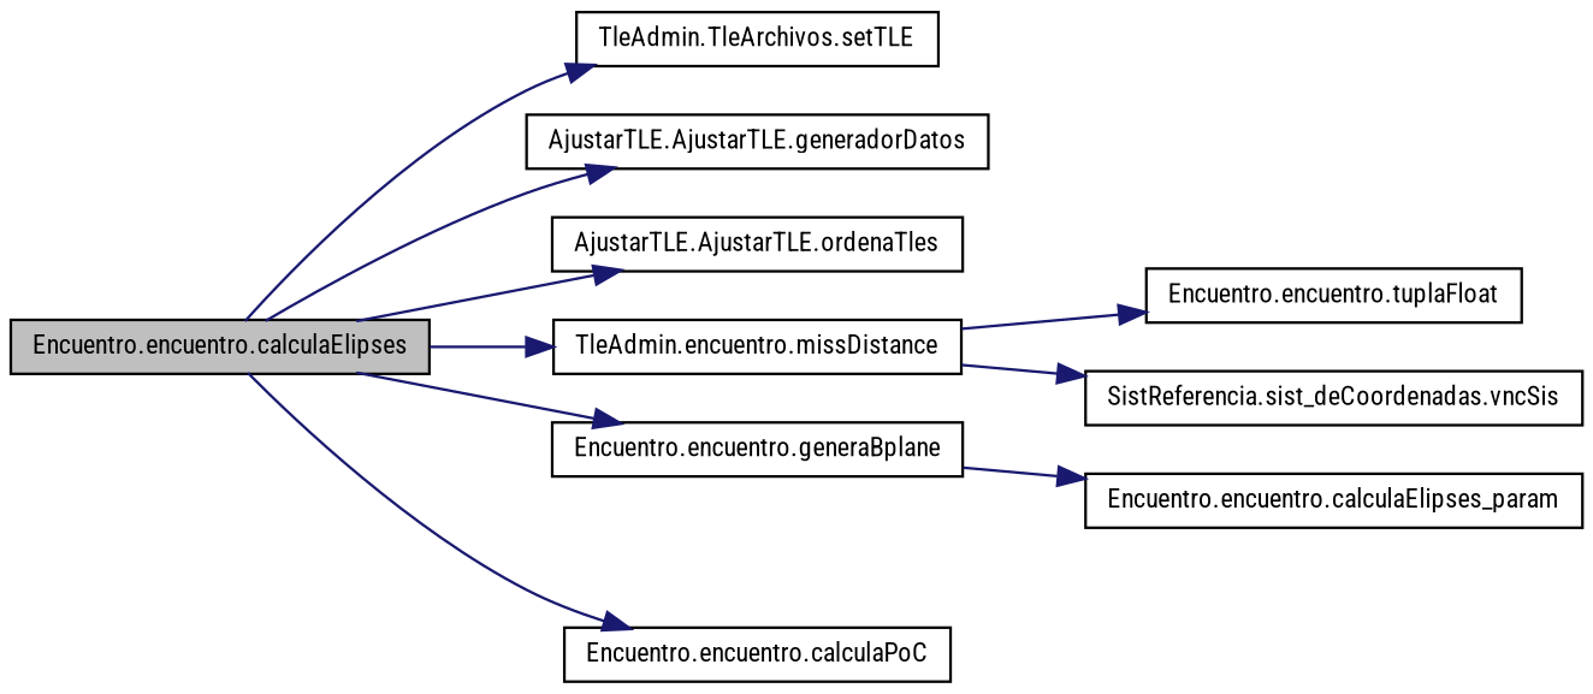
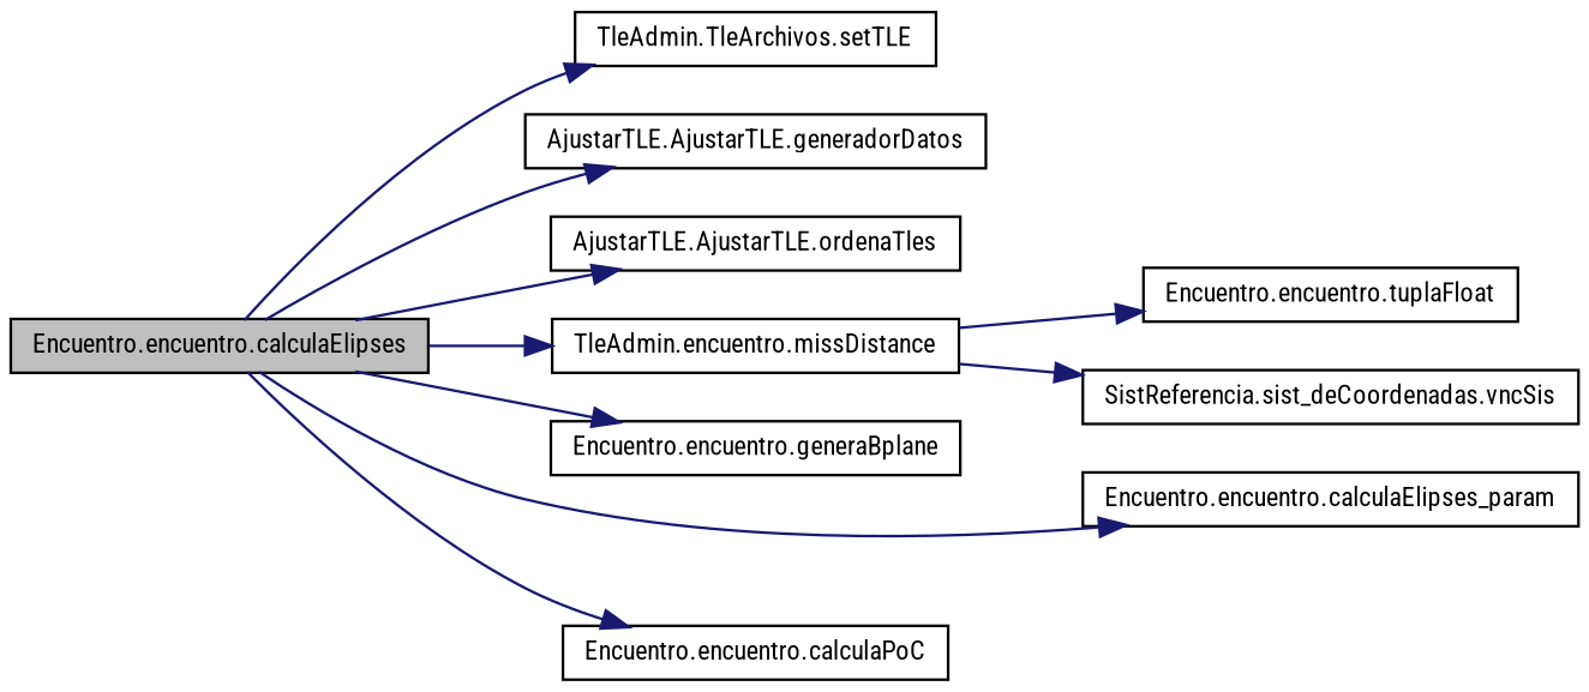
  digraph {
    fontname="Roboto Condensed"
    rankdir=LR
    node [color=black fillcolor=white fontname="Roboto Condensed" fontsize=10 shape=record style=filled]
    edge [color=midnightblue fontname="Roboto Condensed" fontsize=10 labelfontname=Helvetica labelfontsize=10 style=solid]
    n1 [fillcolor=grey75 fontcolor=black height=0.2 label="Encuentro.encuentro.calculaElipses" width=0.4]
    n2 [height=0.2 label="TleAdmin.TleArchivos.setTLE" width=0.4]
    n3 [height=0.2 label="AjustarTLE.AjustarTLE.generadorDatos" width=0.4]
    n4 [height=0.2 label="AjustarTLE.AjustarTLE.ordenaTles" width=0.4]
    n5 [height=0.2 label="TleAdmin.encuentro.missDistance" width=0.4]
    n6 [height=0.2 label="Encuentro.encuentro.generaBplane" width=0.4]
    n7 [height=0.2 label="Encuentro.encuentro.calculaElipses_param" width=0.4]
    n8 [height=0.2 label="Encuentro.encuentro.calculaPoC" width=0.4]
    n9 [height=0.2 label="Encuentro.encuentro.tuplaFloat" width=0.4]
    n10 [height=0.2 label="SistReferencia.sist_deCoordenadas.vncSis" width=0.4]
    n1 -> n2
    n1 -> n3
    n1 -> n4
    n1 -> n5
    n1 -> n6
-   n6 -> n7
+   n1 -> n7
    n1 -> n8
    n5 -> n9
    n5 -> n10
  }
